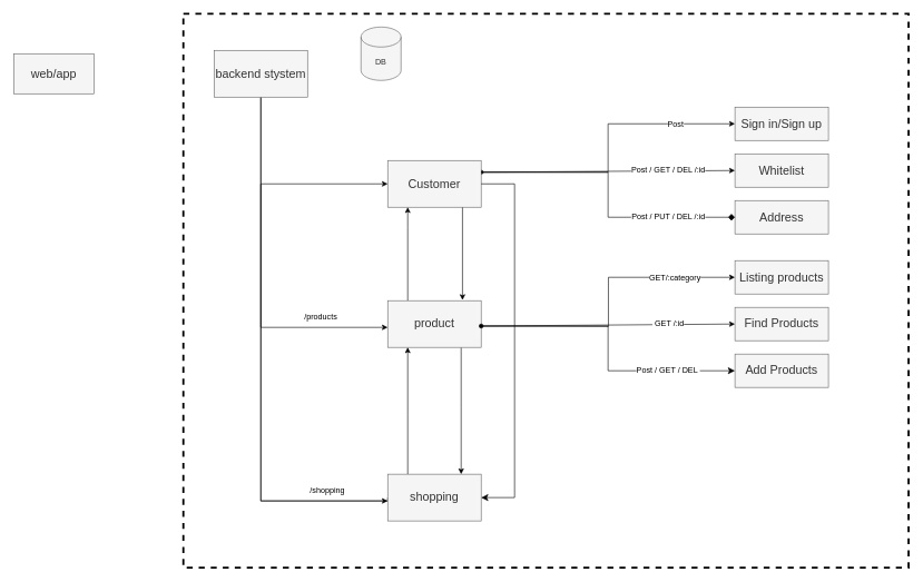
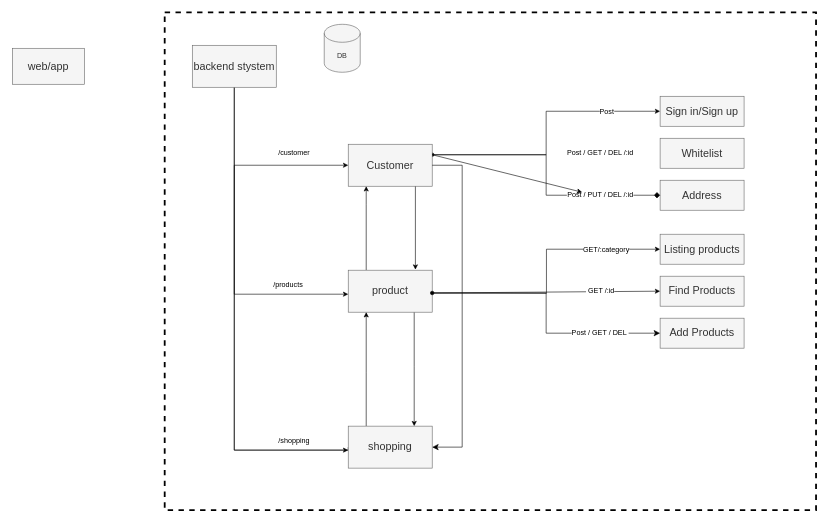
  <mxCell id="0" />
  <mxCell id="1" parent="0" />
  <mxCell id="2" value="&lt;font style=&quot;font-size: 18px;&quot;&gt;web/app&lt;/font&gt;" style="rounded=0;whiteSpace=wrap;html=1;fillColor=#f5f5f5;strokeColor=#666666;fontColor=#333333;" vertex="1" parent="1"><mxGeometry x="20" y="80" width="120" height="60" as="geometry" /></mxCell>
  <mxCell id="3" value="" style="rounded=0;whiteSpace=wrap;html=1;dashed=1;strokeWidth=3;" vertex="1" parent="1"><mxGeometry x="274" y="20" width="1086" height="830" as="geometry" /></mxCell>
  <mxCell id="4" value="" style="edgeStyle=orthogonalEdgeStyle;rounded=0;orthogonalLoop=1;jettySize=auto;html=1;exitX=0;exitY=0.5;exitDx=0;exitDy=0;" edge="1" parent="1" source="17" target="12"><mxGeometry relative="1" as="geometry"><Array as="points"><mxPoint x="580" y="750" /><mxPoint x="390" y="750" /><mxPoint x="390" y="275" /></Array></mxGeometry></mxCell>
  <mxCell id="5" value="" style="edgeStyle=orthogonalEdgeStyle;rounded=0;orthogonalLoop=1;jettySize=auto;html=1;" edge="1" parent="1" source="7" target="15"><mxGeometry relative="1" as="geometry"><Array as="points"><mxPoint x="390" y="490" /></Array></mxGeometry></mxCell>
  <mxCell id="6" value="" style="edgeStyle=orthogonalEdgeStyle;rounded=0;orthogonalLoop=1;jettySize=auto;html=1;" edge="1" parent="1" source="7" target="17"><mxGeometry relative="1" as="geometry"><Array as="points"><mxPoint x="390" y="750" /></Array></mxGeometry></mxCell>
  <mxCell id="7" value="&lt;span style=&quot;font-size: 18px;&quot;&gt;backend stystem&lt;/span&gt;" style="rounded=0;whiteSpace=wrap;html=1;fillColor=#f5f5f5;strokeColor=#666666;fontColor=#333333;" vertex="1" parent="1"><mxGeometry x="320" y="75" width="140" height="70" as="geometry" /></mxCell>
  <mxCell id="8" value="DB" style="shape=cylinder3;whiteSpace=wrap;html=1;boundedLbl=1;backgroundOutline=1;size=15;fillColor=#f5f5f5;fontColor=#333333;strokeColor=#666666;" vertex="1" parent="1"><mxGeometry x="540" y="40" width="60" height="80" as="geometry" /></mxCell>
  <mxCell id="9" value="" style="edgeStyle=orthogonalEdgeStyle;rounded=0;orthogonalLoop=1;jettySize=auto;html=1;exitX=0.8;exitY=0.986;exitDx=0;exitDy=0;exitPerimeter=0;entryX=0.8;entryY=-0.014;entryDx=0;entryDy=0;entryPerimeter=0;" edge="1" parent="1" source="12" target="15"><mxGeometry relative="1" as="geometry" /></mxCell>
  <mxCell id="10" value="" style="edgeStyle=orthogonalEdgeStyle;rounded=0;orthogonalLoop=1;jettySize=auto;html=1;exitX=1;exitY=0.25;exitDx=0;exitDy=0;startArrow=oval;startFill=1;entryX=0;entryY=0.5;entryDx=0;entryDy=0;" edge="1" parent="1" source="12" target="22"><mxGeometry relative="1" as="geometry" /></mxCell>
  <mxCell id="11" value="Post" style="edgeLabel;html=1;align=center;verticalAlign=middle;resizable=0;points=[];fontSize=12;" vertex="1" connectable="0" parent="10"><mxGeometry x="0.307" y="-1" relative="1" as="geometry"><mxPoint x="67" y="-1" as="offset" /></mxGeometry></mxCell>
  <mxCell id="12" value="&lt;span style=&quot;font-size: 18px;&quot;&gt;Customer&lt;/span&gt;" style="rounded=0;whiteSpace=wrap;html=1;fillColor=#f5f5f5;strokeColor=#666666;fontColor=#333333;" vertex="1" parent="1"><mxGeometry x="580" y="240" width="140" height="70" as="geometry" /></mxCell>
  <mxCell id="13" value="" style="edgeStyle=orthogonalEdgeStyle;rounded=0;orthogonalLoop=1;jettySize=auto;html=1;" edge="1" parent="1" source="15" target="17"><mxGeometry relative="1" as="geometry"><Array as="points"><mxPoint x="690" y="610" /><mxPoint x="690" y="610" /></Array></mxGeometry></mxCell>
  <mxCell id="14" value="" style="edgeStyle=orthogonalEdgeStyle;rounded=0;orthogonalLoop=1;jettySize=auto;html=1;" edge="1" parent="1" source="15" target="12"><mxGeometry relative="1" as="geometry"><Array as="points"><mxPoint x="610" y="340" /><mxPoint x="610" y="340" /></Array></mxGeometry></mxCell>
  <mxCell id="15" value="&lt;span style=&quot;font-size: 18px;&quot;&gt;product&lt;br&gt;&lt;/span&gt;" style="rounded=0;whiteSpace=wrap;html=1;fillColor=#f5f5f5;strokeColor=#666666;fontColor=#333333;" vertex="1" parent="1"><mxGeometry x="580" y="450" width="140" height="70" as="geometry" /></mxCell>
  <mxCell id="16" value="" style="edgeStyle=orthogonalEdgeStyle;rounded=0;orthogonalLoop=1;jettySize=auto;html=1;" edge="1" parent="1" source="17" target="15"><mxGeometry relative="1" as="geometry"><Array as="points"><mxPoint x="610" y="620" /><mxPoint x="610" y="620" /></Array></mxGeometry></mxCell>
  <mxCell id="17" value="&lt;span style=&quot;font-size: 18px;&quot;&gt;shopping&lt;br&gt;&lt;/span&gt;" style="rounded=0;whiteSpace=wrap;html=1;fillColor=#f5f5f5;strokeColor=#666666;fontColor=#333333;" vertex="1" parent="1"><mxGeometry x="580" y="710" width="140" height="70" as="geometry" /></mxCell>
+ <mxCell id="18" value="/customer" style="text;html=1;strokeColor=none;fillColor=none;align=center;verticalAlign=middle;whiteSpace=wrap;rounded=0;" vertex="1" parent="1"><mxGeometry x="460" y="240" width="60" height="30" as="geometry" /></mxCell>
  <mxCell id="19" value="/products" style="text;html=1;strokeColor=none;fillColor=none;align=center;verticalAlign=middle;whiteSpace=wrap;rounded=0;" vertex="1" parent="1"><mxGeometry x="450" y="460" width="60" height="30" as="geometry" /></mxCell>
  <mxCell id="20" value="/shopping" style="text;html=1;strokeColor=none;fillColor=none;align=center;verticalAlign=middle;whiteSpace=wrap;rounded=0;" vertex="1" parent="1"><mxGeometry x="460" y="720" width="60" height="30" as="geometry" /></mxCell>
  <mxCell id="21" value="" style="edgeStyle=elbowEdgeStyle;elbow=horizontal;endArrow=classic;html=1;curved=0;rounded=0;endSize=8;startSize=8;exitX=1;exitY=0.5;exitDx=0;exitDy=0;entryX=1;entryY=0.5;entryDx=0;entryDy=0;" edge="1" parent="1" source="12" target="17"><mxGeometry width="50" height="50" relative="1" as="geometry"><mxPoint x="800" y="420" as="sourcePoint" /><mxPoint x="850" y="370" as="targetPoint" /><Array as="points"><mxPoint x="770" y="420" /></Array></mxGeometry></mxCell>
  <mxCell id="22" value="&lt;span style=&quot;font-size: 18px;&quot;&gt;Sign in/Sign up&lt;/span&gt;" style="rounded=0;whiteSpace=wrap;html=1;fillColor=#f5f5f5;strokeColor=#666666;fontColor=#333333;" vertex="1" parent="1"><mxGeometry x="1100" y="160" width="140" height="50" as="geometry" /></mxCell>
  <mxCell id="23" value="&lt;span style=&quot;font-size: 18px;&quot;&gt;Whitelist&lt;/span&gt;" style="rounded=0;whiteSpace=wrap;html=1;fillColor=#f5f5f5;strokeColor=#666666;fontColor=#333333;" vertex="1" parent="1"><mxGeometry x="1100" y="230" width="140" height="50" as="geometry" /></mxCell>
  <mxCell id="24" value="&lt;span style=&quot;font-size: 18px;&quot;&gt;Address&lt;/span&gt;" style="rounded=0;whiteSpace=wrap;html=1;fillColor=#f5f5f5;strokeColor=#666666;fontColor=#333333;" vertex="1" parent="1"><mxGeometry x="1100" y="300" width="140" height="50" as="geometry" /></mxCell>
  <mxCell id="25" value="" style="edgeStyle=segmentEdgeStyle;endArrow=diamond;html=1;curved=0;rounded=0;endSize=8;startSize=8;entryX=0;entryY=0.5;entryDx=0;entryDy=0;exitX=1;exitY=0.25;exitDx=0;exitDy=0;" edge="1" parent="1" source="12" target="24"><mxGeometry width="50" height="50" relative="1" as="geometry"><mxPoint x="870" y="460" as="sourcePoint" /><mxPoint x="920" y="410" as="targetPoint" /><Array as="points"><mxPoint x="910" y="258" /><mxPoint x="910" y="325" /></Array></mxGeometry></mxCell>
  <mxCell id="26" value="Post / PUT / DEL /:id" style="edgeLabel;html=1;align=center;verticalAlign=middle;resizable=0;points=[];fontSize=12;" vertex="1" connectable="0" parent="1"><mxGeometry x="970" y="320" as="geometry"><mxPoint x="29" y="4" as="offset" /></mxGeometry></mxCell>
- <mxCell id="27" value="" style="endArrow=classic;html=1;rounded=0;entryX=0;entryY=0.5;entryDx=0;entryDy=0;exitX=1;exitY=0.25;exitDx=0;exitDy=0;" edge="1" parent="1" source="12" target="23"><mxGeometry width="50" height="50" relative="1" as="geometry"><mxPoint x="870" y="460" as="sourcePoint" /><mxPoint x="920" y="410" as="targetPoint" /></mxGeometry></mxCell>
+ <mxCell id="27" value="" style="endArrow=classic;html=1;rounded=0;exitX=1;exitY=0.25;exitDx=0;exitDy=0;" edge="1" parent="1" source="12" target="26"><mxGeometry width="50" height="50" relative="1" as="geometry"><mxPoint x="870" y="460" as="sourcePoint" /><mxPoint x="920" y="410" as="targetPoint" /></mxGeometry></mxCell>
  <mxCell id="28" value="Post / GET / DEL /:id" style="edgeLabel;html=1;align=center;verticalAlign=middle;resizable=0;points=[];fontSize=12;" vertex="1" connectable="0" parent="1"><mxGeometry x="970" y="250" as="geometry"><mxPoint x="29" y="4" as="offset" /></mxGeometry></mxCell>
  <mxCell id="29" value="" style="edgeStyle=orthogonalEdgeStyle;rounded=0;orthogonalLoop=1;jettySize=auto;html=1;exitX=1;exitY=0.25;exitDx=0;exitDy=0;startArrow=oval;startFill=1;entryX=0;entryY=0.5;entryDx=0;entryDy=0;" edge="1" parent="1" target="31"><mxGeometry relative="1" as="geometry"><mxPoint x="720" y="488" as="sourcePoint" /></mxGeometry></mxCell>
  <mxCell id="30" value="GET/:category" style="edgeLabel;html=1;align=center;verticalAlign=middle;resizable=0;points=[];fontSize=12;" vertex="1" connectable="0" parent="29"><mxGeometry x="0.307" y="-1" relative="1" as="geometry"><mxPoint x="67" y="-1" as="offset" /></mxGeometry></mxCell>
  <mxCell id="31" value="&lt;span style=&quot;font-size: 18px;&quot;&gt;Listing products&lt;/span&gt;" style="rounded=0;whiteSpace=wrap;html=1;fillColor=#f5f5f5;strokeColor=#666666;fontColor=#333333;" vertex="1" parent="1"><mxGeometry x="1100" y="390" width="140" height="50" as="geometry" /></mxCell>
  <mxCell id="32" value="&lt;span style=&quot;font-size: 18px;&quot;&gt;Find Products&lt;/span&gt;" style="rounded=0;whiteSpace=wrap;html=1;fillColor=#f5f5f5;strokeColor=#666666;fontColor=#333333;" vertex="1" parent="1"><mxGeometry x="1100" y="460" width="140" height="50" as="geometry" /></mxCell>
  <mxCell id="33" value="&lt;span style=&quot;font-size: 18px;&quot;&gt;Add Products&lt;/span&gt;" style="rounded=0;whiteSpace=wrap;html=1;fillColor=#f5f5f5;strokeColor=#666666;fontColor=#333333;" vertex="1" parent="1"><mxGeometry x="1100" y="530" width="140" height="50" as="geometry" /></mxCell>
  <mxCell id="34" value="" style="edgeStyle=segmentEdgeStyle;endArrow=classic;html=1;curved=0;rounded=0;endSize=8;startSize=8;entryX=0;entryY=0.5;entryDx=0;entryDy=0;exitX=1;exitY=0.25;exitDx=0;exitDy=0;" edge="1" parent="1" target="33"><mxGeometry width="50" height="50" relative="1" as="geometry"><mxPoint x="720" y="488" as="sourcePoint" /><mxPoint x="920" y="640" as="targetPoint" /><Array as="points"><mxPoint x="910" y="488" /><mxPoint x="910" y="555" /></Array></mxGeometry></mxCell>
  <mxCell id="35" value="" style="endArrow=classic;html=1;rounded=0;entryX=0;entryY=0.5;entryDx=0;entryDy=0;exitX=1;exitY=0.25;exitDx=0;exitDy=0;" edge="1" parent="1" target="32"><mxGeometry width="50" height="50" relative="1" as="geometry"><mxPoint x="720" y="488" as="sourcePoint" /><mxPoint x="920" y="640" as="targetPoint" /></mxGeometry></mxCell>
  <mxCell id="36" value="&amp;nbsp;GET /:id" style="edgeLabel;html=1;align=center;verticalAlign=middle;resizable=0;points=[];fontSize=12;" vertex="1" connectable="0" parent="1"><mxGeometry x="970" y="480" as="geometry"><mxPoint x="29" y="4" as="offset" /></mxGeometry></mxCell>
  <mxCell id="37" value="Post / GET / DEL&amp;nbsp;" style="edgeLabel;html=1;align=center;verticalAlign=middle;resizable=0;points=[];fontSize=12;" vertex="1" connectable="0" parent="1"><mxGeometry x="970" y="550" as="geometry"><mxPoint x="29" y="4" as="offset" /></mxGeometry></mxCell>
